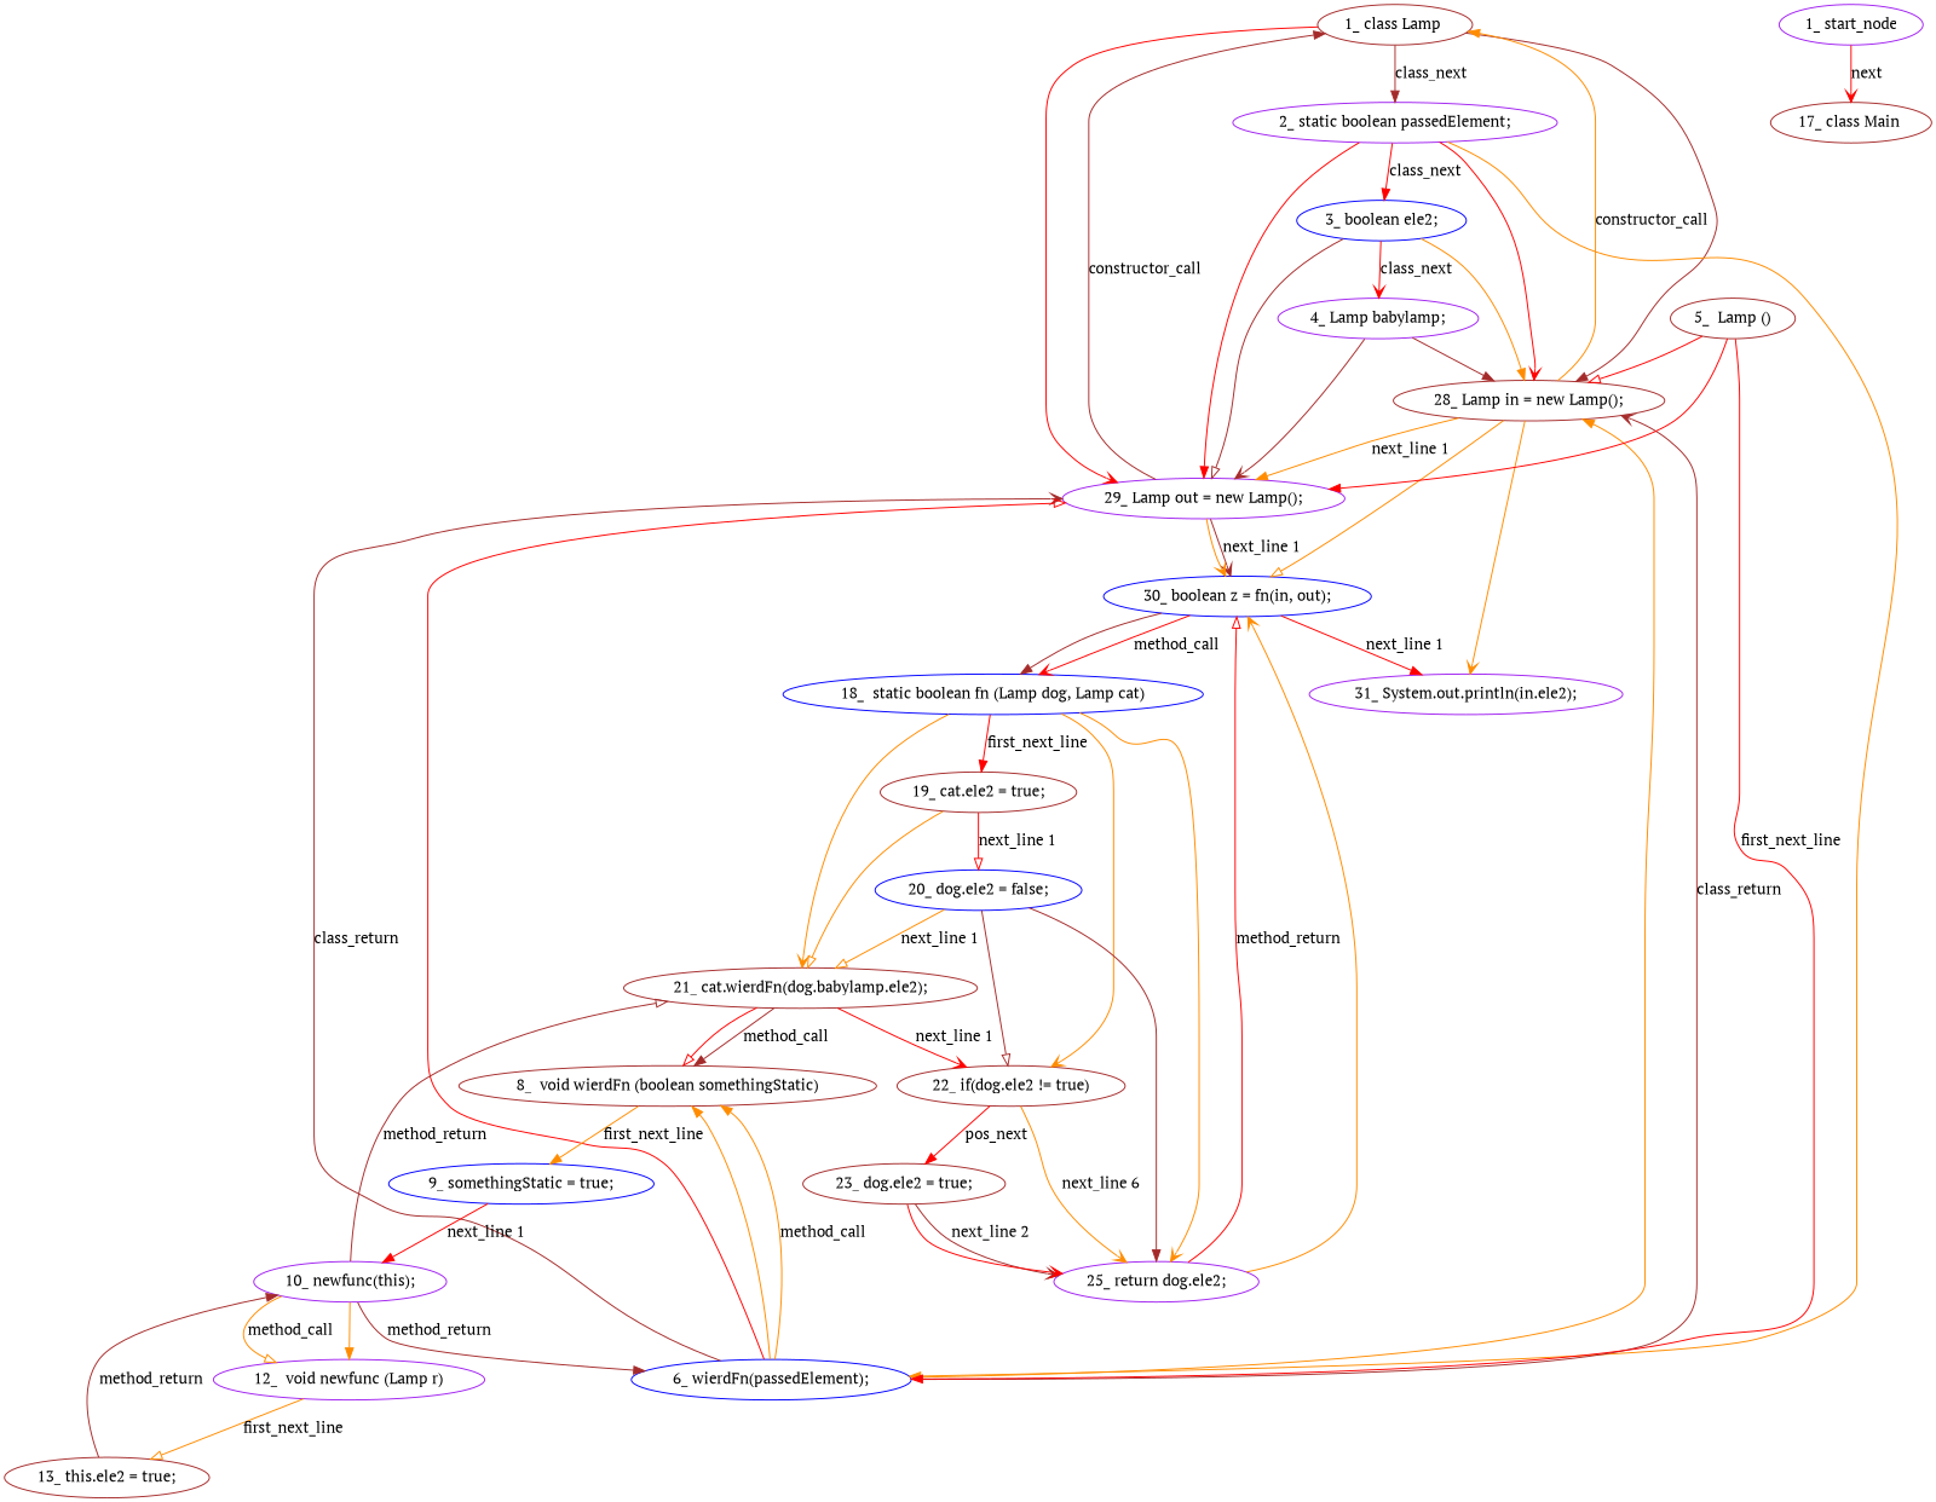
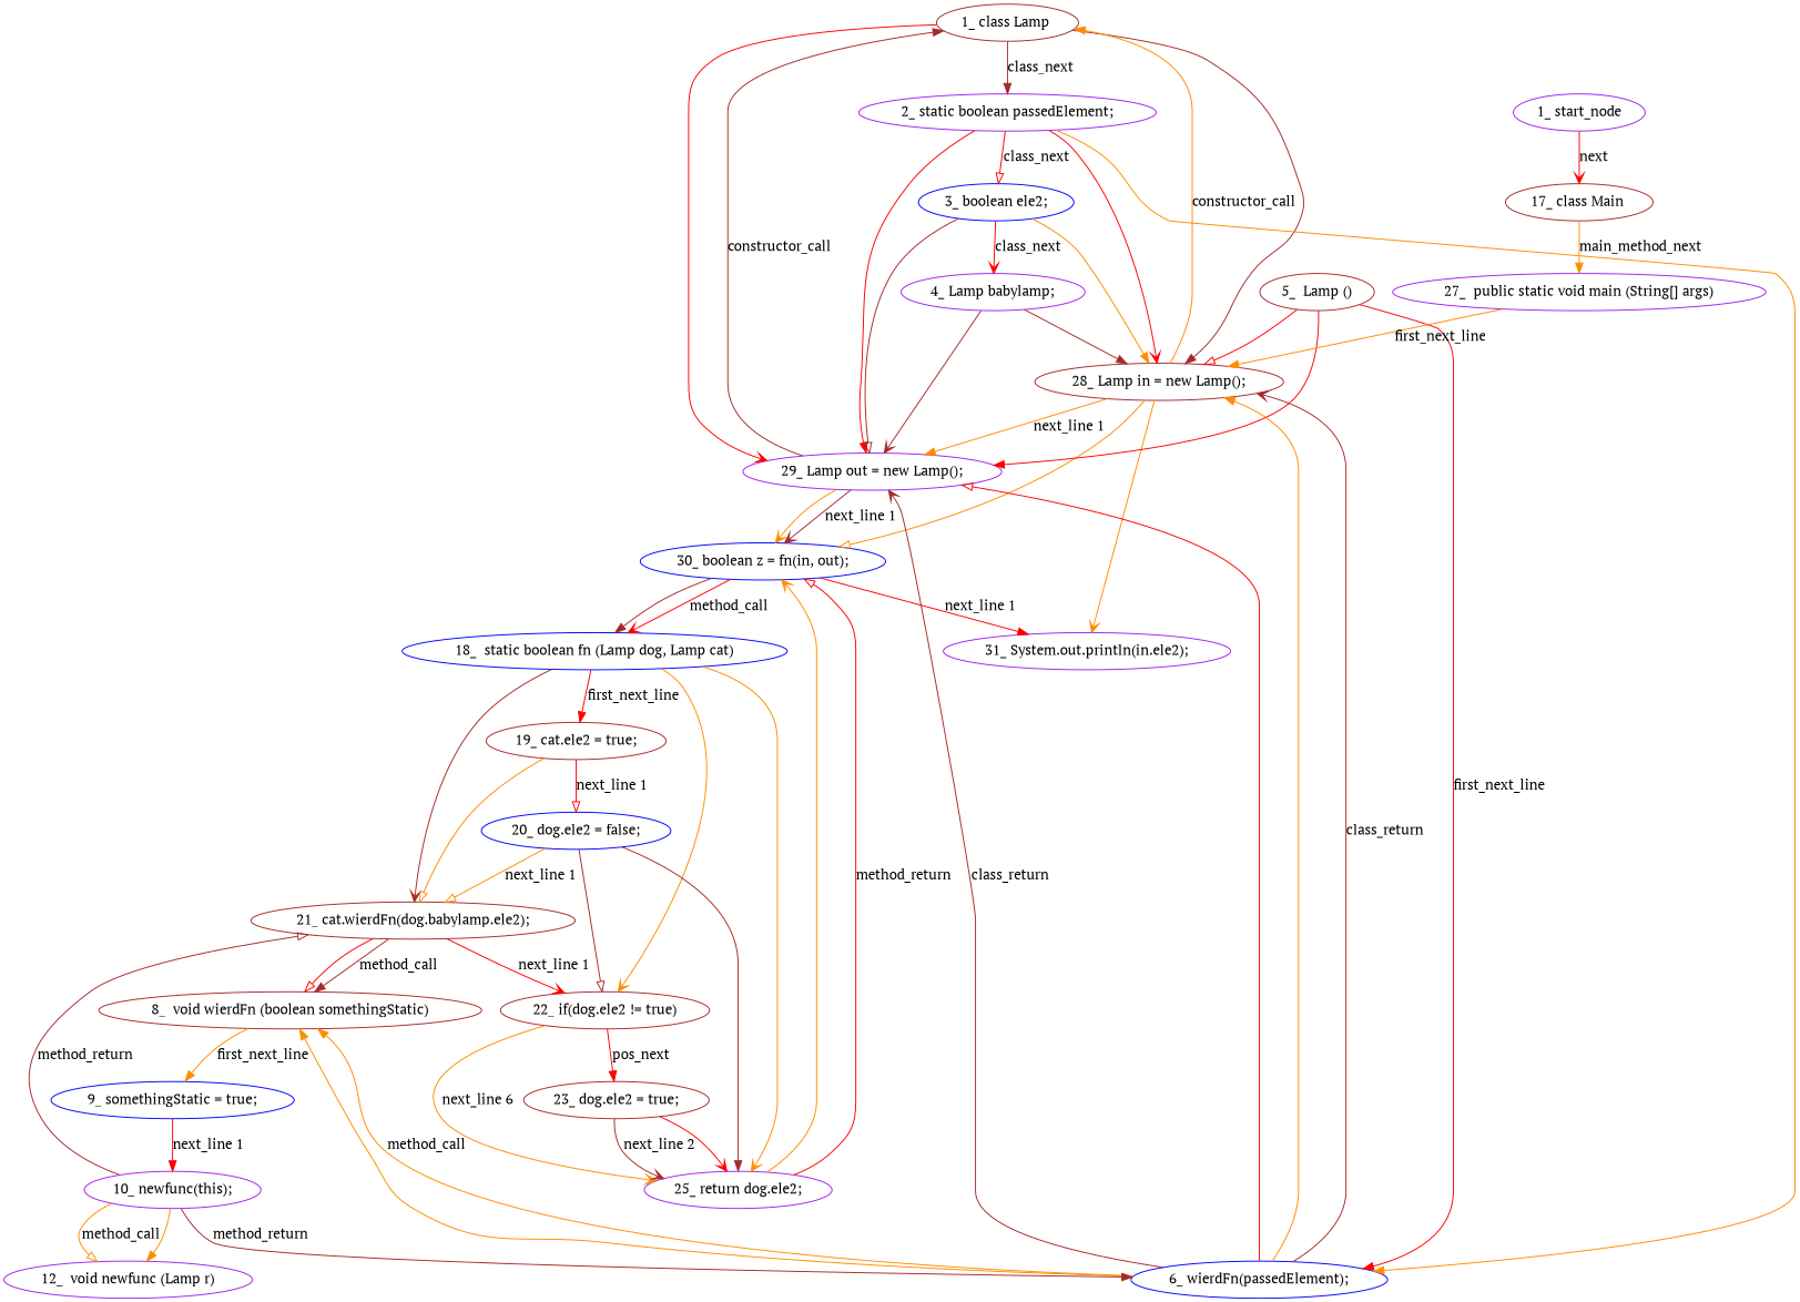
  digraph {
    fontname="PT Serif"
    node [color=brown fontname="PT Serif" type_label=expression_statement]
    edge [arrowhead=normal color=darkorange edge_type=CFG_edge fontname="PT Serif"]
    n1 [label="1_\ class\ Lamp\ " type_label=class_declaration]
    n2 [color=purple label="2_\ static\ boolean\ passedElement;"]
    n3 [label="28_\ Lamp\ in\ =\ new\ Lamp\(\);"]
    n4 [color=purple label="29_\ Lamp\ out\ =\ new\ Lamp\(\);"]
    n5 [color=blue label="3_\ boolean\ ele2;"]
    n6 [color=blue label="6_\ wierdFn\(passedElement\);"]
    n7 [color=blue label="30_\ boolean\ z\ =\ fn\(in,\ out\);"]
    n8 [color=purple label="31_\ System\.out\.println\(in\.ele2\);"]
    n9 [color=purple label="4_\ Lamp\ babylamp;"]
    n10 [label="8_\ \ void\ wierdFn\ \(boolean\ somethingStatic\)" type_label=method_declaration]
    n11 [label="5_\ \ Lamp\ \(\)" type_label=constructor_declaration]
    n12 [color=blue label="9_\ somethingStatic\ =\ true;"]
    n13 [color=purple label="10_\ newfunc\(this\);"]
    n14 [color=purple label="12_\ \ void\ newfunc\ \(Lamp\ r\)" type_label=method_declaration]
    n15 [label="21_\ cat\.wierdFn\(dog\.babylamp\.ele2\);"]
-   n16 [label="13_\ this\.ele2\ =\ true;"]
    n17 [label="22_\ if\(dog\.ele2\ !=\ true\)" type_label=if]
    n18 [label="17_\ class\ Main\ " type_label=class_declaration]
+   n19 [color=purple label="27_\ \ public\ static\ void\ main\ \(String\[\]\ args\)" type_label=method_declaration]
    n20 [color=blue label="18_\ \ static\ boolean\ fn\ \(Lamp\ dog,\ Lamp\ cat\)" type_label=method_declaration]
    n21 [label="19_\ cat\.ele2\ =\ true;"]
    n22 [color=purple label="25_\ return\ dog\.ele2;" type_label=return]
    n23 [color=blue label="20_\ dog\.ele2\ =\ false;"]
    n24 [label="23_\ dog\.ele2\ =\ true;"]
    n25 [color=purple label="1_\ start_node" type_label=start]
    n1 -> n2 [color=brown controlflow_type=class_next label=class_next]
    n1 -> n3 [color=brown edge_type=""]
    n1 -> n4 [arrowhead=vee color=red edge_type=""]
    n2 -> n3 [arrowhead=vee color=red edge_type=""]
    n2 -> n4 [color=red edge_type=""]
-   n2 -> n5 [color=red controlflow_type=class_next label=class_next]
+   n2 -> n5 [arrowhead=onormal color=red controlflow_type=class_next label=class_next]
    n2 -> n6 [used_def=passedElement edge_type=""]
    n3 -> n1 [controlflow_type="constructor_call|132" label=constructor_call target_constructor=22]
    n3 -> n4 [controlflow_type="next_line 1" label="next_line 1"]
    n3 -> n7 [arrowhead=onormal used_def=in edge_type=""]
    n3 -> n8 [arrowhead=vee used_def="in.ele2" edge_type=""]
    n4 -> n1 [color=brown controlflow_type="constructor_call|139" label=constructor_call target_constructor=22]
    n4 -> n7 [arrowhead=vee color=brown controlflow_type="next_line 1" label="next_line 1"]
    n4 -> n7 [arrowhead=vee used_def=out edge_type=""]
    n5 -> n3 [edge_type=""]
    n5 -> n4 [arrowhead=onormal color=brown edge_type=""]
    n5 -> n9 [arrowhead=vee color=red controlflow_type=class_next label=class_next]
    n6 -> n3 [arrowhead=vee color=brown controlflow_type=class_return label=class_return]
    n6 -> n3 [edge_type=""]
    n6 -> n4 [arrowhead=vee color=brown controlflow_type=class_return label=class_return]
    n6 -> n4 [arrowhead=onormal color=red edge_type=""]
    n6 -> n10 [controlflow_type="method_call|27" label=method_call]
    n6 -> n10 [edge_type=""]
    n7 -> n8 [color=red controlflow_type="next_line 1" label="next_line 1"]
    n7 -> n20 [arrowhead=vee color=red controlflow_type="method_call|146" label=method_call]
    n7 -> n20 [color=brown edge_type=""]
    n9 -> n3 [color=brown edge_type=""]
    n9 -> n4 [arrowhead=vee color=brown edge_type=""]
    n10 -> n12 [controlflow_type=first_next_line label=first_next_line]
    n11 -> n3 [arrowhead=onormal color=red edge_type=""]
    n11 -> n4 [color=red edge_type=""]
    n11 -> n6 [color=red controlflow_type=first_next_line label=first_next_line]
    n12 -> n13 [color=red controlflow_type="next_line 1" label="next_line 1"]
    n13 -> n6 [color=brown controlflow_type=method_return label=method_return]
    n13 -> n14 [arrowhead=onormal controlflow_type="method_call|44" label=method_call]
    n13 -> n14 [edge_type=""]
    n13 -> n15 [arrowhead=onormal color=brown controlflow_type=method_return label=method_return]
-   n14 -> n16 [arrowhead=onormal controlflow_type=first_next_line label=first_next_line]
    n15 -> n10 [color=brown controlflow_type="method_call|90" label=method_call]
    n15 -> n10 [arrowhead=onormal color=red edge_type=""]
    n15 -> n17 [arrowhead=vee color=red controlflow_type="next_line 1" label="next_line 1"]
-   n16 -> n13 [color=brown controlflow_type=method_return label=method_return]
    n17 -> n22 [arrowhead=vee controlflow_type="next_line 6" label="next_line 6"]
    n17 -> n24 [color=red controlflow_type=pos_next label=pos_next]
-   n20 -> n15 [arrowhead=vee used_def=cat edge_type=""]
+   n18 -> n19 [controlflow_type=main_method_next label=main_method_next]
+   n19 -> n3 [controlflow_type=first_next_line label=first_next_line]
+   n20 -> n15 [arrowhead=vee color=brown used_def=cat edge_type=""]
    n20 -> n17 [arrowhead=vee used_def="dog.ele2" edge_type=""]
    n20 -> n21 [color=red controlflow_type=first_next_line label=first_next_line]
    n20 -> n22 [arrowhead=vee used_def="dog.ele2" edge_type=""]
    n21 -> n15 [arrowhead=onormal used_def=cat edge_type=""]
    n21 -> n23 [arrowhead=onormal color=red controlflow_type="next_line 1" label="next_line 1"]
    n22 -> n7 [arrowhead=onormal color=red controlflow_type=method_return label=method_return]
    n22 -> n7 [arrowhead=vee edge_type=""]
    n23 -> n15 [arrowhead=onormal controlflow_type="next_line 1" label="next_line 1"]
    n23 -> n17 [arrowhead=onormal color=brown used_def="dog.ele2" edge_type=""]
    n23 -> n22 [color=brown used_def="dog.ele2" edge_type=""]
    n24 -> n22 [arrowhead=vee color=brown controlflow_type="next_line 2" label="next_line 2"]
    n24 -> n22 [arrowhead=vee color=red used_def="dog.ele2" edge_type=""]
    n25 -> n18 [arrowhead=vee color=red controlflow_type=next label=next]
  }
